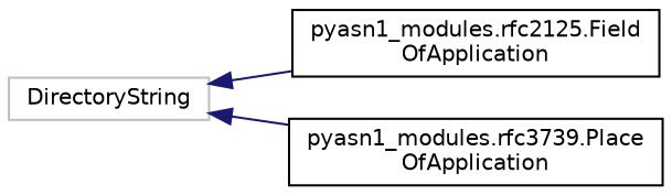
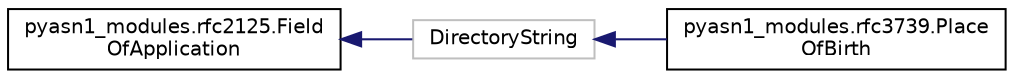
  digraph {
    rankdir=LR
    node [color=black fillcolor=white fontname=Helvetica fontsize=10 shape=record style=filled]
    edge [color=midnightblue dir=back fontname=Helvetica fontsize=10 labelfontname=Helvetica labelfontsize=10 style=solid]
    n1 [color=grey75 height=0.2 label=DirectoryString width=0.4]
    n2 [height=0.2 label="pyasn1_modules.rfc2125.Field\lOfApplication" width=0.4]
-   n3 [height=0.2 label="pyasn1_modules.rfc3739.Place\lOfApplication" width=0.4]
-   n1 -> n2
+   n3 [height=0.2 label="pyasn1_modules.rfc3739.Place\lOfBirth" width=0.4]
+   n2 -> n1
    n1 -> n3
  }
